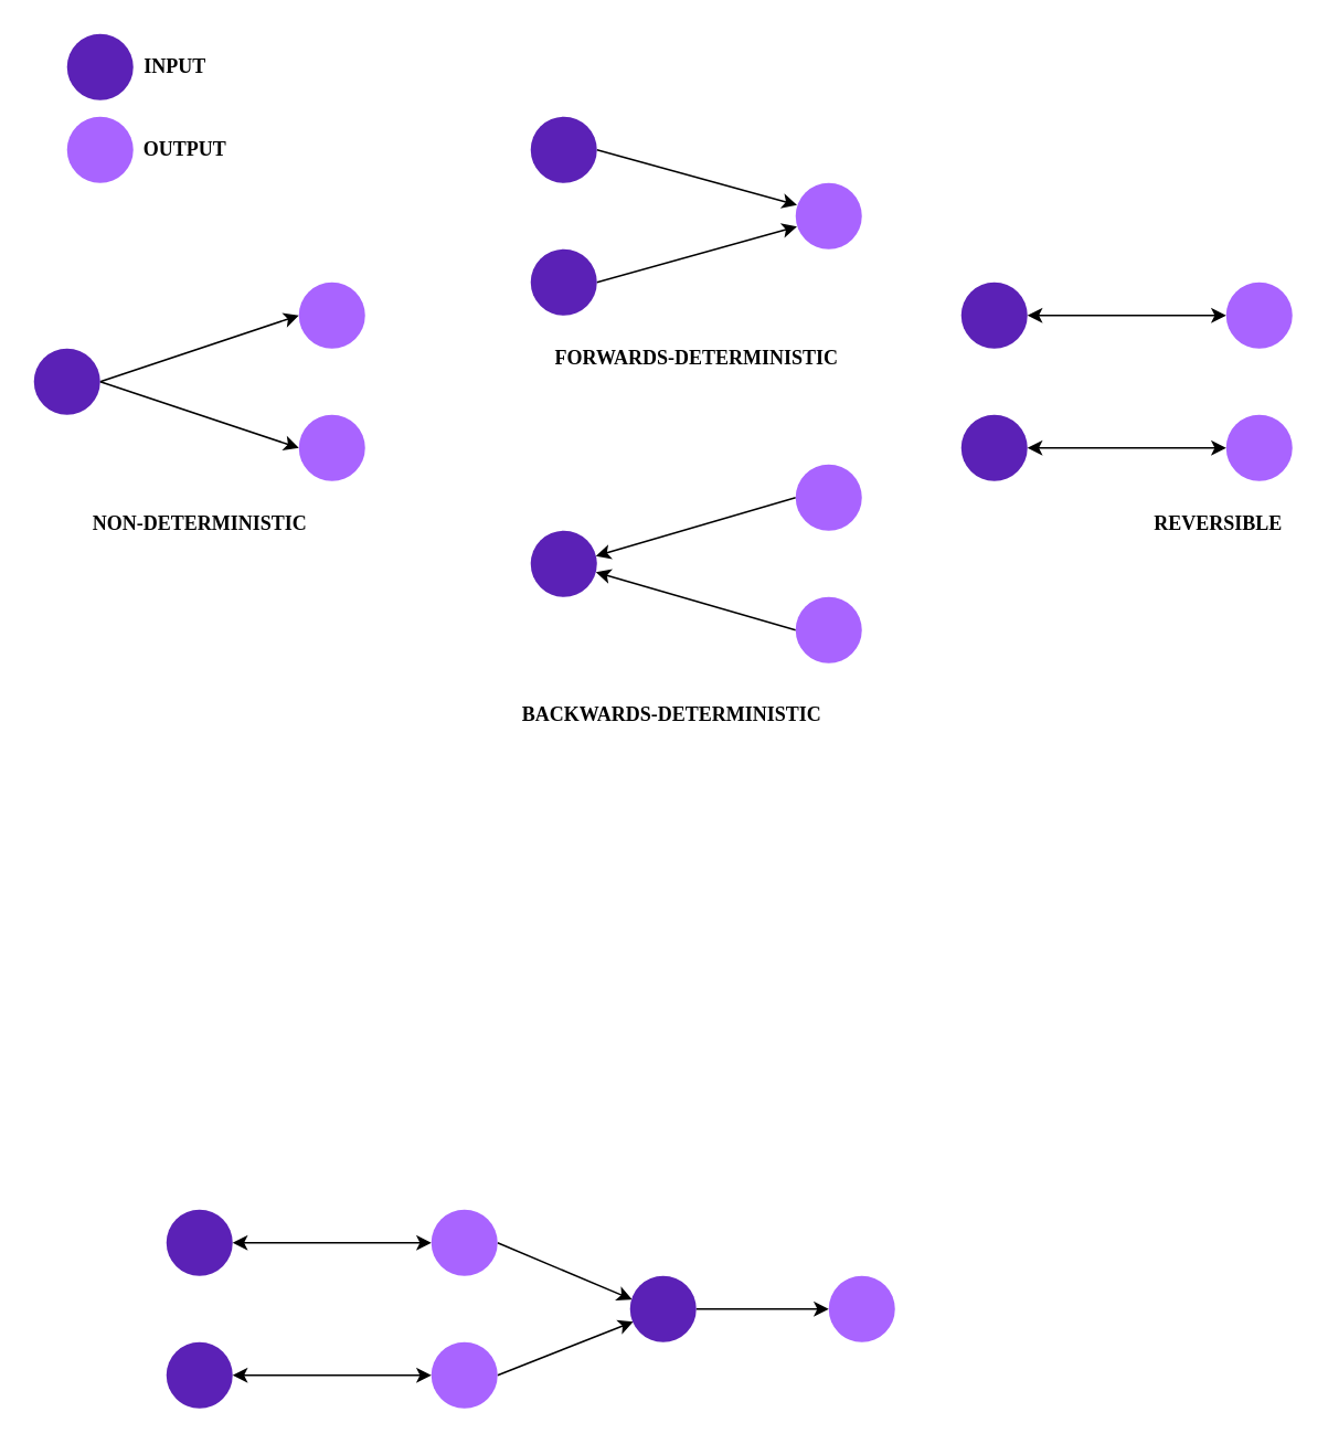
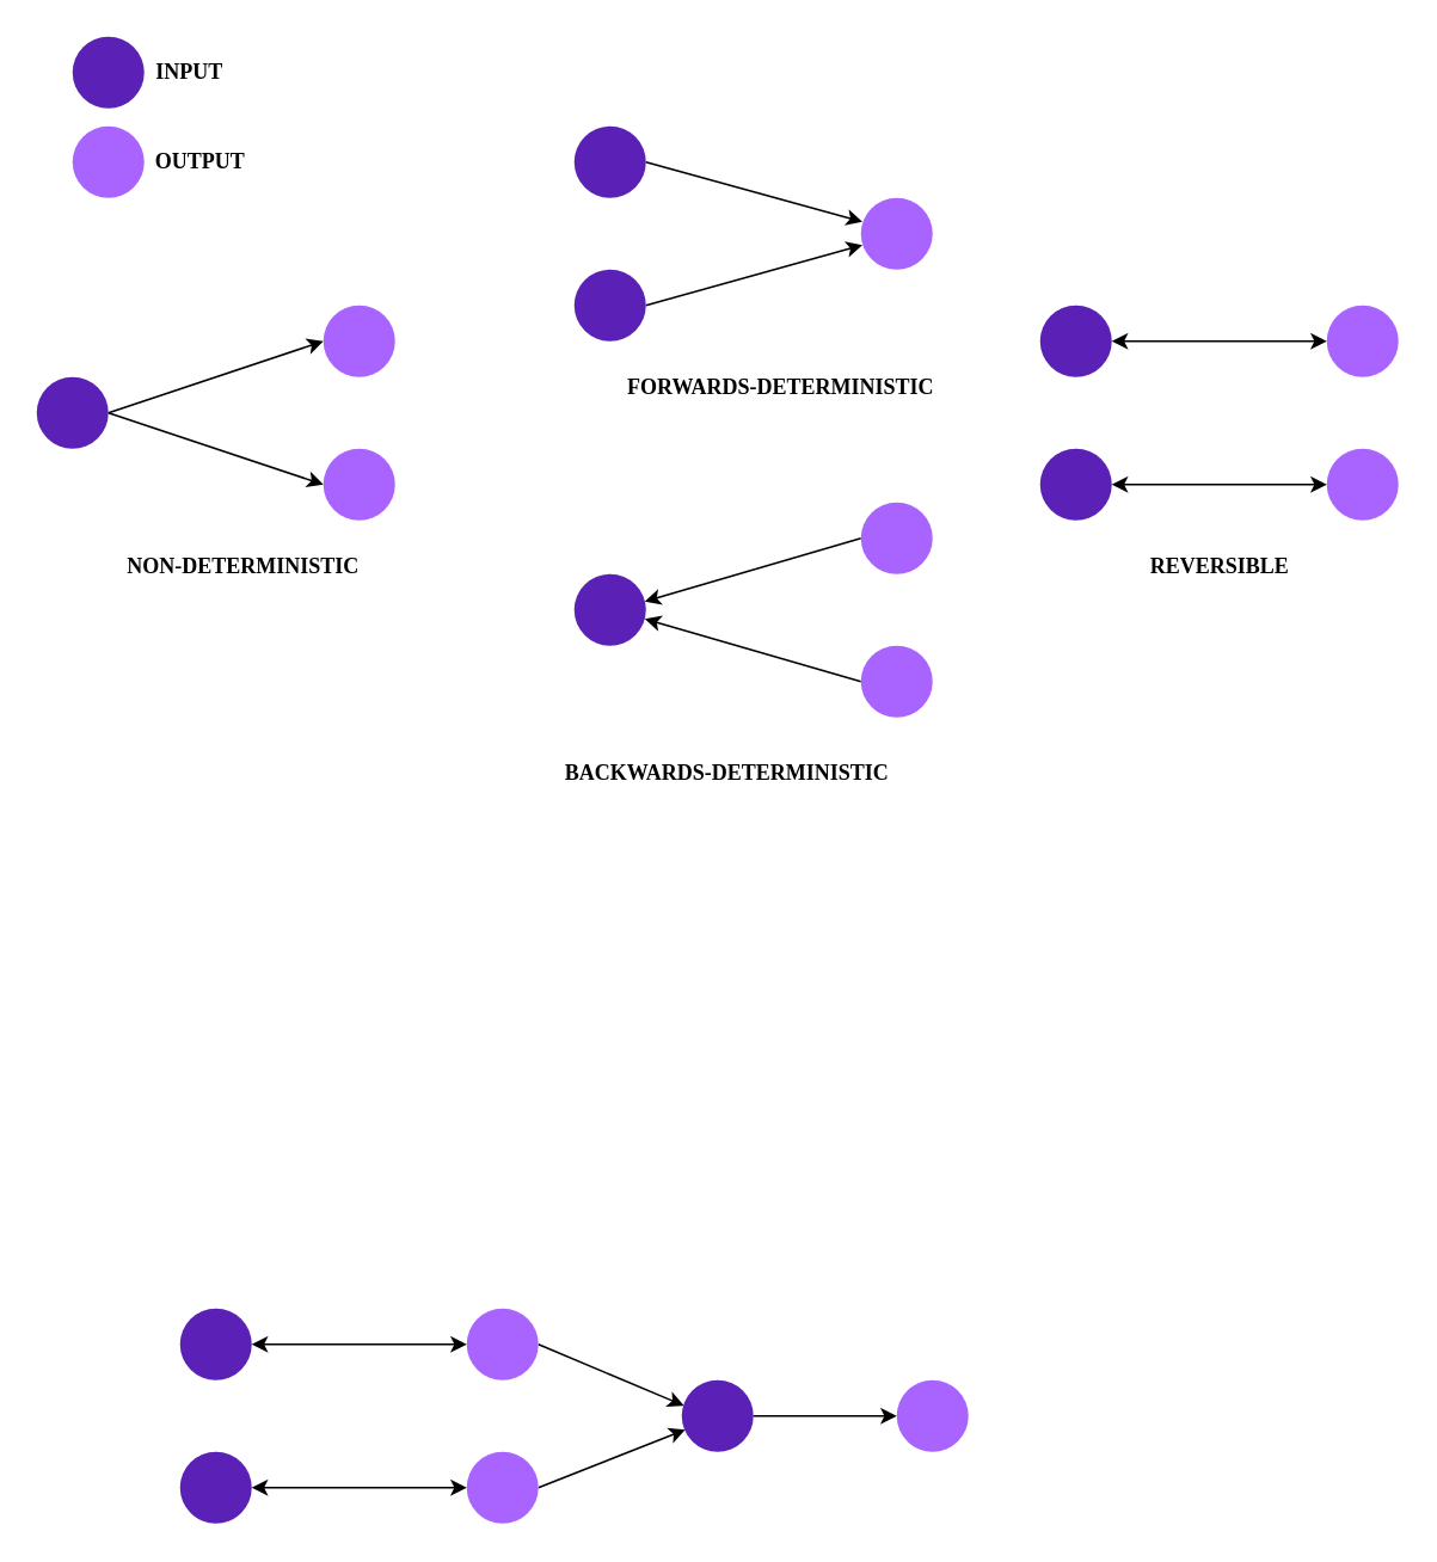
  <mxCell id="0" />
  <mxCell id="1" parent="0" />
  <mxCell id="2" style="orthogonalLoop=1;jettySize=auto;html=1;exitX=1;exitY=0.5;exitDx=0;exitDy=0;entryX=0;entryY=0.5;entryDx=0;entryDy=0;jumpStyle=line;strokeColor=default;sketch=0;" parent="1" source="4" target="5" edge="1"><mxGeometry relative="1" as="geometry" /></mxCell>
  <mxCell id="3" style="edgeStyle=none;sketch=0;jumpStyle=line;orthogonalLoop=1;jettySize=auto;html=1;exitX=1;exitY=0.5;exitDx=0;exitDy=0;entryX=0;entryY=0.5;entryDx=0;entryDy=0;strokeColor=default;" parent="1" source="4" target="6" edge="1"><mxGeometry relative="1" as="geometry" /></mxCell>
  <mxCell id="4" value="" style="ellipse;whiteSpace=wrap;html=1;aspect=fixed;strokeColor=none;fillColor=#5b21b6;" parent="1" vertex="1"><mxGeometry x="20" y="210" width="40" height="40" as="geometry" /></mxCell>
  <mxCell id="5" value="" style="ellipse;whiteSpace=wrap;html=1;aspect=fixed;fillColor=#A964FF;strokeColor=none;" parent="1" vertex="1"><mxGeometry x="180" y="170" width="40" height="40" as="geometry" /></mxCell>
  <mxCell id="6" value="" style="ellipse;whiteSpace=wrap;html=1;aspect=fixed;fillColor=#A964FF;strokeColor=none;" parent="1" vertex="1"><mxGeometry x="180" y="250" width="40" height="40" as="geometry" /></mxCell>
- <mxCell id="7" value="&lt;b&gt;NON-DETERMINISTIC&lt;/b&gt;" style="text;html=1;align=center;verticalAlign=middle;resizable=0;points=[];autosize=1;strokeColor=none;fillColor=none;fontFamily=PP Mori;" parent="1" vertex="1"><mxGeometry x="50" y="306" width="140" height="20" as="geometry" /></mxCell>
+ <mxCell id="7" value="&lt;b&gt;NON-DETERMINISTIC&lt;/b&gt;" style="text;html=1;align=center;verticalAlign=middle;resizable=0;points=[];autosize=1;strokeColor=none;fillColor=none;fontFamily=PP Mori;" parent="1" vertex="1"><mxGeometry x="65" y="306" width="140" height="20" as="geometry" /></mxCell>
  <mxCell id="8" style="orthogonalLoop=1;jettySize=auto;html=1;exitX=1;exitY=0.5;exitDx=0;exitDy=0;entryX=0.021;entryY=0.333;entryDx=0;entryDy=0;jumpStyle=line;strokeColor=default;sketch=0;entryPerimeter=0;" parent="1" source="9" target="10" edge="1"><mxGeometry relative="1" as="geometry" /></mxCell>
  <mxCell id="9" value="" style="ellipse;whiteSpace=wrap;html=1;aspect=fixed;strokeColor=none;fillColor=#5b21b6;" parent="1" vertex="1"><mxGeometry x="320" y="70" width="40" height="40" as="geometry" /></mxCell>
  <mxCell id="10" value="" style="ellipse;whiteSpace=wrap;html=1;aspect=fixed;fillColor=#A964FF;strokeColor=none;" parent="1" vertex="1"><mxGeometry x="480" y="110" width="40" height="40" as="geometry" /></mxCell>
- <mxCell id="11" value="&lt;b&gt;FORWARDS-DETERMINISTIC&lt;/b&gt;" style="text;html=1;align=center;verticalAlign=middle;resizable=0;points=[];autosize=1;strokeColor=none;fillColor=none;fontFamily=PP Mori;" parent="1" vertex="1"><mxGeometry x="330" y="206" width="180" height="20" as="geometry" /></mxCell>
+ <mxCell id="11" value="&lt;b&gt;FORWARDS-DETERMINISTIC&lt;/b&gt;" style="text;html=1;align=center;verticalAlign=middle;resizable=0;points=[];autosize=1;strokeColor=none;fillColor=none;fontFamily=PP Mori;" parent="1" vertex="1"><mxGeometry x="345" y="206" width="180" height="20" as="geometry" /></mxCell>
  <mxCell id="12" style="edgeStyle=none;sketch=0;jumpStyle=line;orthogonalLoop=1;jettySize=auto;html=1;exitX=1;exitY=0.5;exitDx=0;exitDy=0;fontFamily=PP Mori;strokeColor=default;entryX=0.021;entryY=0.657;entryDx=0;entryDy=0;entryPerimeter=0;" parent="1" source="13" target="10" edge="1"><mxGeometry relative="1" as="geometry"><mxPoint x="490" y="137" as="targetPoint" /></mxGeometry></mxCell>
  <mxCell id="13" value="" style="ellipse;whiteSpace=wrap;html=1;aspect=fixed;strokeColor=none;fillColor=#5b21b6;" parent="1" vertex="1"><mxGeometry x="320" y="150" width="40" height="40" as="geometry" /></mxCell>
  <mxCell id="14" style="edgeStyle=none;sketch=0;jumpStyle=line;orthogonalLoop=1;jettySize=auto;html=1;exitX=1;exitY=0.5;exitDx=0;exitDy=0;entryX=0;entryY=0.5;entryDx=0;entryDy=0;fontFamily=PP Mori;strokeColor=default;startArrow=classic;startFill=1;" parent="1" source="15" target="20" edge="1"><mxGeometry relative="1" as="geometry" /></mxCell>
  <mxCell id="15" value="" style="ellipse;whiteSpace=wrap;html=1;aspect=fixed;strokeColor=none;fillColor=#5b21b6;" parent="1" vertex="1"><mxGeometry x="580" y="170" width="40" height="40" as="geometry" /></mxCell>
  <mxCell id="16" value="" style="ellipse;whiteSpace=wrap;html=1;aspect=fixed;fillColor=#A964FF;strokeColor=none;" parent="1" vertex="1"><mxGeometry x="740" y="250" width="40" height="40" as="geometry" /></mxCell>
- <mxCell id="17" value="&lt;b&gt;REVERSIBLE&lt;/b&gt;" style="text;html=1;align=center;verticalAlign=middle;resizable=0;points=[];autosize=1;strokeColor=none;fillColor=none;fontFamily=PP Mori;" parent="1" vertex="1"><mxGeometry x="690" y="306" width="90" height="20" as="geometry" /></mxCell>
+ <mxCell id="17" value="&lt;b&gt;REVERSIBLE&lt;/b&gt;" style="text;html=1;align=center;verticalAlign=middle;resizable=0;points=[];autosize=1;strokeColor=none;fillColor=none;fontFamily=PP Mori;" parent="1" vertex="1"><mxGeometry x="635" y="306" width="90" height="20" as="geometry" /></mxCell>
  <mxCell id="18" style="edgeStyle=none;sketch=0;jumpStyle=line;orthogonalLoop=1;jettySize=auto;html=1;exitX=1;exitY=0.5;exitDx=0;exitDy=0;entryX=0;entryY=0.5;entryDx=0;entryDy=0;fontFamily=PP Mori;strokeColor=default;startArrow=classic;startFill=1;" parent="1" source="19" target="16" edge="1"><mxGeometry relative="1" as="geometry" /></mxCell>
  <mxCell id="19" value="" style="ellipse;whiteSpace=wrap;html=1;aspect=fixed;strokeColor=none;fillColor=#5b21b6;" parent="1" vertex="1"><mxGeometry x="580" y="250" width="40" height="40" as="geometry" /></mxCell>
  <mxCell id="20" value="" style="ellipse;whiteSpace=wrap;html=1;aspect=fixed;fillColor=#A964FF;strokeColor=none;" parent="1" vertex="1"><mxGeometry x="740" y="170" width="40" height="40" as="geometry" /></mxCell>
  <mxCell id="21" value="" style="group" parent="1" vertex="1" connectable="0"><mxGeometry x="40" y="20" width="90" height="40" as="geometry" /></mxCell>
  <mxCell id="22" value="" style="ellipse;whiteSpace=wrap;html=1;aspect=fixed;strokeColor=none;fillColor=#5b21b6;" parent="21" vertex="1"><mxGeometry width="40" height="40" as="geometry" /></mxCell>
  <mxCell id="23" value="INPUT" style="text;html=1;align=center;verticalAlign=middle;resizable=0;points=[];autosize=1;strokeColor=none;fillColor=none;fontFamily=PP Mori;fontStyle=1" parent="21" vertex="1"><mxGeometry x="40" y="10" width="50" height="20" as="geometry" /></mxCell>
  <mxCell id="24" value="" style="group" parent="1" vertex="1" connectable="0"><mxGeometry x="40" y="70" width="106" height="40" as="geometry" /></mxCell>
  <mxCell id="25" value="" style="ellipse;whiteSpace=wrap;html=1;aspect=fixed;fillColor=#A964FF;strokeColor=none;" parent="24" vertex="1"><mxGeometry width="40" height="40" as="geometry" /></mxCell>
  <mxCell id="26" value="OUTPUT" style="text;html=1;align=center;verticalAlign=middle;resizable=0;points=[];autosize=1;strokeColor=none;fillColor=none;fontFamily=PP Mori;fontStyle=1" parent="24" vertex="1"><mxGeometry x="36" y="10" width="70" height="20" as="geometry" /></mxCell>
  <mxCell id="27" style="orthogonalLoop=1;jettySize=auto;html=1;exitX=0.983;exitY=0.383;exitDx=0;exitDy=0;entryX=0;entryY=0.5;entryDx=0;entryDy=0;jumpStyle=line;strokeColor=default;sketch=0;startArrow=classic;startFill=1;endArrow=none;endFill=0;exitPerimeter=0;" parent="1" source="29" target="30" edge="1"><mxGeometry relative="1" as="geometry" /></mxCell>
  <mxCell id="28" style="edgeStyle=none;sketch=0;jumpStyle=line;orthogonalLoop=1;jettySize=auto;html=1;entryX=0;entryY=0.5;entryDx=0;entryDy=0;strokeColor=default;startArrow=classic;startFill=1;endArrow=none;endFill=0;exitX=0.984;exitY=0.625;exitDx=0;exitDy=0;exitPerimeter=0;" parent="1" source="29" target="31" edge="1"><mxGeometry relative="1" as="geometry"><mxPoint x="361" y="347" as="sourcePoint" /></mxGeometry></mxCell>
  <mxCell id="29" value="" style="ellipse;whiteSpace=wrap;html=1;aspect=fixed;strokeColor=none;fillColor=#5b21b6;" parent="1" vertex="1"><mxGeometry x="320" y="320" width="40" height="40" as="geometry" /></mxCell>
  <mxCell id="30" value="" style="ellipse;whiteSpace=wrap;html=1;aspect=fixed;fillColor=#A964FF;strokeColor=none;" parent="1" vertex="1"><mxGeometry x="480" y="280" width="40" height="40" as="geometry" /></mxCell>
  <mxCell id="31" value="" style="ellipse;whiteSpace=wrap;html=1;aspect=fixed;fillColor=#A964FF;strokeColor=none;" parent="1" vertex="1"><mxGeometry x="480" y="360" width="40" height="40" as="geometry" /></mxCell>
  <mxCell id="32" value="&lt;b&gt;BACKWARDS-DETERMINISTIC&lt;/b&gt;" style="text;html=1;align=center;verticalAlign=middle;resizable=0;points=[];autosize=1;strokeColor=none;fillColor=none;fontFamily=PP Mori;" parent="1" vertex="1"><mxGeometry x="310" y="421" width="190" height="20" as="geometry" /></mxCell>
  <mxCell id="33" style="edgeStyle=none;sketch=0;jumpStyle=line;orthogonalLoop=1;jettySize=auto;html=1;exitX=1;exitY=0.5;exitDx=0;exitDy=0;entryX=0;entryY=0.5;entryDx=0;entryDy=0;fontFamily=PP Mori;strokeColor=default;startArrow=classic;startFill=1;" edge="1" parent="1" source="34" target="40"><mxGeometry relative="1" as="geometry" /></mxCell>
  <mxCell id="34" value="" style="ellipse;whiteSpace=wrap;html=1;aspect=fixed;strokeColor=none;fillColor=#5b21b6;" vertex="1" parent="1"><mxGeometry x="100" y="730" width="40" height="40" as="geometry" /></mxCell>
  <mxCell id="35" style="edgeStyle=none;rounded=0;orthogonalLoop=1;jettySize=auto;html=1;exitX=1;exitY=0.5;exitDx=0;exitDy=0;entryX=0.049;entryY=0.691;entryDx=0;entryDy=0;entryPerimeter=0;" edge="1" parent="1" source="36" target="42"><mxGeometry relative="1" as="geometry" /></mxCell>
  <mxCell id="36" value="" style="ellipse;whiteSpace=wrap;html=1;aspect=fixed;fillColor=#A964FF;strokeColor=none;" vertex="1" parent="1"><mxGeometry x="260" y="810" width="40" height="40" as="geometry" /></mxCell>
  <mxCell id="37" style="edgeStyle=none;sketch=0;jumpStyle=line;orthogonalLoop=1;jettySize=auto;html=1;exitX=1;exitY=0.5;exitDx=0;exitDy=0;entryX=0;entryY=0.5;entryDx=0;entryDy=0;fontFamily=PP Mori;strokeColor=default;startArrow=classic;startFill=1;" edge="1" parent="1" source="38" target="36"><mxGeometry relative="1" as="geometry" /></mxCell>
  <mxCell id="38" value="" style="ellipse;whiteSpace=wrap;html=1;aspect=fixed;strokeColor=none;fillColor=#5b21b6;" vertex="1" parent="1"><mxGeometry x="100" y="810" width="40" height="40" as="geometry" /></mxCell>
  <mxCell id="39" style="edgeStyle=none;rounded=0;orthogonalLoop=1;jettySize=auto;html=1;exitX=1;exitY=0.5;exitDx=0;exitDy=0;entryX=0.03;entryY=0.356;entryDx=0;entryDy=0;entryPerimeter=0;" edge="1" parent="1" source="40" target="42"><mxGeometry relative="1" as="geometry" /></mxCell>
  <mxCell id="40" value="" style="ellipse;whiteSpace=wrap;html=1;aspect=fixed;fillColor=#A964FF;strokeColor=none;" vertex="1" parent="1"><mxGeometry x="260" y="730" width="40" height="40" as="geometry" /></mxCell>
  <mxCell id="41" style="edgeStyle=none;rounded=0;orthogonalLoop=1;jettySize=auto;html=1;exitX=1;exitY=0.5;exitDx=0;exitDy=0;entryX=0;entryY=0.5;entryDx=0;entryDy=0;" edge="1" parent="1" source="42" target="43"><mxGeometry relative="1" as="geometry" /></mxCell>
  <mxCell id="42" value="" style="ellipse;whiteSpace=wrap;html=1;aspect=fixed;strokeColor=none;fillColor=#5b21b6;" vertex="1" parent="1"><mxGeometry x="380" y="770" width="40" height="40" as="geometry" /></mxCell>
  <mxCell id="43" value="" style="ellipse;whiteSpace=wrap;html=1;aspect=fixed;fillColor=#A964FF;strokeColor=none;" vertex="1" parent="1"><mxGeometry x="500" y="770" width="40" height="40" as="geometry" /></mxCell>
